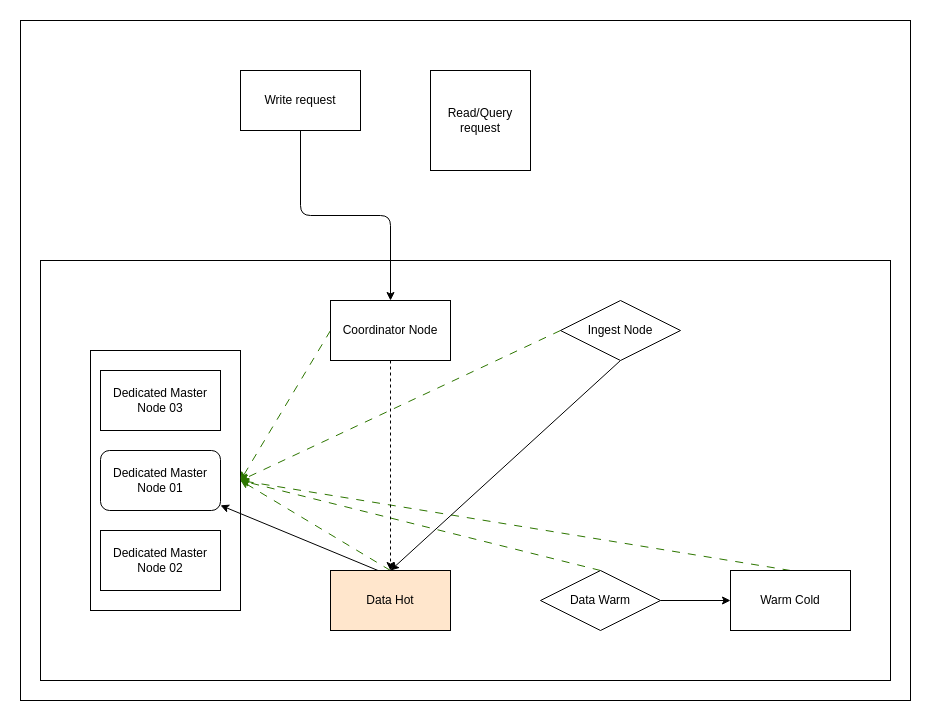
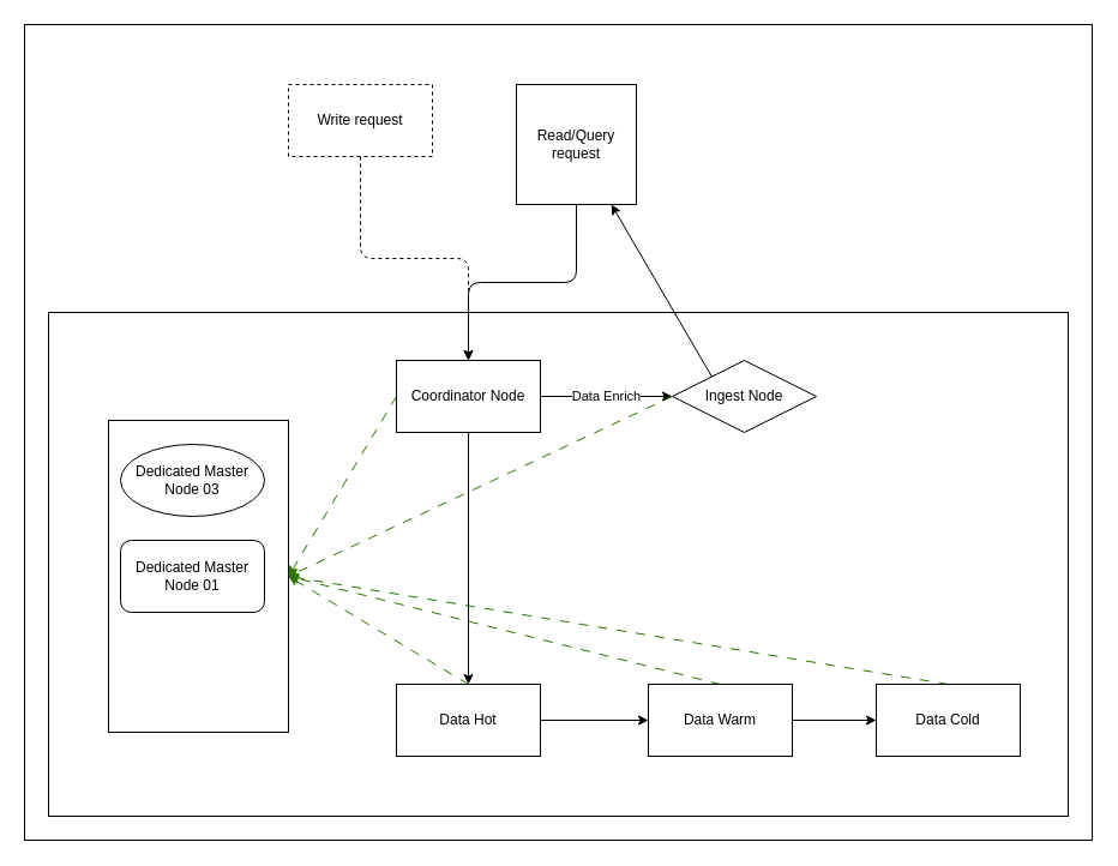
  <mxCell id="0" />
  <mxCell id="1" parent="0" />
  <mxCell id="2" value="" style="whiteSpace=wrap;html=1;align=right;" vertex="1" parent="1"><mxGeometry x="20" y="20" width="890" height="680" as="geometry" /></mxCell>
  <mxCell id="3" value="" style="whiteSpace=wrap;html=1;align=right;" parent="1" vertex="1"><mxGeometry x="40" y="260" width="850" height="420" as="geometry" /></mxCell>
  <mxCell id="4" value="" style="whiteSpace=wrap;html=1;" parent="1" vertex="1"><mxGeometry x="90" y="350" width="150" height="260" as="geometry" /></mxCell>
  <mxCell id="5" value="Dedicated Master Node 01" style="whiteSpace=wrap;html=1;rounded=1;" parent="1" vertex="1"><mxGeometry x="100" y="450" width="120" height="60" as="geometry" /></mxCell>
- <mxCell id="6" value="Dedicated Master Node 02" style="whiteSpace=wrap;html=1;" parent="1" vertex="1"><mxGeometry x="100" y="530" width="120" height="60" as="geometry" /></mxCell>
- <mxCell id="7" value="Dedicated Master Node 03" style="whiteSpace=wrap;html=1;" parent="1" vertex="1"><mxGeometry x="100" y="370" width="120" height="60" as="geometry" /></mxCell>
- <mxCell id="8" style="edgeStyle=none;html=1;exitX=1;exitY=0.5;exitDx=0;exitDy=0;" parent="1" source="10" target="5" edge="1"><mxGeometry relative="1" as="geometry" /></mxCell>
+ <mxCell id="7" value="Dedicated Master Node 03" style="ellipse;whiteSpace=wrap;html=1;" parent="1" vertex="1"><mxGeometry x="100" y="370" width="120" height="60" as="geometry" /></mxCell>
+ <mxCell id="8" style="edgeStyle=none;html=1;exitX=1;exitY=0.5;exitDx=0;exitDy=0;entryX=0;entryY=0.5;entryDx=0;entryDy=0;" parent="1" source="10" target="13" edge="1"><mxGeometry relative="1" as="geometry" /></mxCell>
  <mxCell id="9" style="edgeStyle=none;html=1;exitX=0.5;exitY=0;exitDx=0;exitDy=0;entryX=1;entryY=0.5;entryDx=0;entryDy=0;dashed=1;dashPattern=8 8;fillColor=#60a917;strokeColor=#2D7600;" parent="1" source="10" target="4" edge="1"><mxGeometry relative="1" as="geometry" /></mxCell>
- <mxCell id="10" value="Data Hot" style="whiteSpace=wrap;html=1;fillColor=#ffe6cc;" parent="1" vertex="1"><mxGeometry x="330" y="570" width="120" height="60" as="geometry" /></mxCell>
+ <mxCell id="10" value="Data Hot" style="whiteSpace=wrap;html=1;" parent="1" vertex="1"><mxGeometry x="330" y="570" width="120" height="60" as="geometry" /></mxCell>
  <mxCell id="11" style="edgeStyle=none;html=1;exitX=1;exitY=0.5;exitDx=0;exitDy=0;entryX=0;entryY=0.5;entryDx=0;entryDy=0;" parent="1" source="13" target="15" edge="1"><mxGeometry relative="1" as="geometry" /></mxCell>
  <mxCell id="12" style="edgeStyle=none;html=1;exitX=0.5;exitY=0;exitDx=0;exitDy=0;entryX=1;entryY=0.5;entryDx=0;entryDy=0;dashed=1;dashPattern=8 8;fillColor=#60a917;strokeColor=#2D7600;" parent="1" source="13" target="4" edge="1"><mxGeometry relative="1" as="geometry" /></mxCell>
- <mxCell id="13" value="Data Warm" style="rhombus;whiteSpace=wrap;html=1;" parent="1" vertex="1"><mxGeometry x="540" y="570" width="120" height="60" as="geometry" /></mxCell>
+ <mxCell id="13" value="Data Warm" style="whiteSpace=wrap;html=1;" parent="1" vertex="1"><mxGeometry x="540" y="570" width="120" height="60" as="geometry" /></mxCell>
  <mxCell id="14" style="edgeStyle=none;html=1;exitX=0.5;exitY=0;exitDx=0;exitDy=0;dashed=1;dashPattern=8 8;entryX=1;entryY=0.5;entryDx=0;entryDy=0;fillColor=#60a917;strokeColor=#2D7600;" parent="1" source="15" target="4" edge="1"><mxGeometry relative="1" as="geometry"><mxPoint x="230" y="480" as="targetPoint" /></mxGeometry></mxCell>
- <mxCell id="15" value="Warm Cold" style="whiteSpace=wrap;html=1;" parent="1" vertex="1"><mxGeometry x="730" y="570" width="120" height="60" as="geometry" /></mxCell>
- <mxCell id="17" style="edgeStyle=none;html=1;exitX=0.5;exitY=1;exitDx=0;exitDy=0;entryX=0.5;entryY=0;entryDx=0;entryDy=0;dashed=1;" parent="1" source="19" target="10" edge="1"><mxGeometry relative="1" as="geometry" /></mxCell>
+ <mxCell id="15" value="Data Cold" style="whiteSpace=wrap;html=1;" parent="1" vertex="1"><mxGeometry x="730" y="570" width="120" height="60" as="geometry" /></mxCell>
+ <mxCell id="16" value="Data Enrich" style="edgeStyle=none;html=1;exitX=1;exitY=0.5;exitDx=0;exitDy=0;entryX=0;entryY=0.5;entryDx=0;entryDy=0;" parent="1" source="19" target="22" edge="1"><mxGeometry relative="1" as="geometry" /></mxCell>
+ <mxCell id="17" style="edgeStyle=none;html=1;exitX=0.5;exitY=1;exitDx=0;exitDy=0;entryX=0.5;entryY=0;entryDx=0;entryDy=0;" parent="1" source="19" target="10" edge="1"><mxGeometry relative="1" as="geometry" /></mxCell>
  <mxCell id="18" style="edgeStyle=none;html=1;exitX=0;exitY=0.5;exitDx=0;exitDy=0;entryX=1;entryY=0.5;entryDx=0;entryDy=0;dashed=1;dashPattern=8 8;fillColor=#60a917;strokeColor=#2D7600;" parent="1" source="19" target="4" edge="1"><mxGeometry relative="1" as="geometry" /></mxCell>
  <mxCell id="19" value="Coordinator Node" style="whiteSpace=wrap;html=1;" parent="1" vertex="1"><mxGeometry x="330" y="300" width="120" height="60" as="geometry" /></mxCell>
- <mxCell id="20" style="edgeStyle=none;html=1;exitX=0.5;exitY=1;exitDx=0;exitDy=0;entryX=0.5;entryY=0;entryDx=0;entryDy=0;" parent="1" source="22" target="10" edge="1"><mxGeometry relative="1" as="geometry" /></mxCell>
+ <mxCell id="20" style="edgeStyle=none;html=1;exitX=0.5;exitY=1;exitDx=0;exitDy=0;" parent="1" source="22" target="26" edge="1"><mxGeometry relative="1" as="geometry" /></mxCell>
  <mxCell id="21" style="edgeStyle=none;html=1;exitX=0;exitY=0.5;exitDx=0;exitDy=0;entryX=1;entryY=0.5;entryDx=0;entryDy=0;dashed=1;dashPattern=8 8;fillColor=#60a917;strokeColor=#2D7600;" parent="1" source="22" target="4" edge="1"><mxGeometry relative="1" as="geometry" /></mxCell>
  <mxCell id="22" value="Ingest Node" style="rhombus;whiteSpace=wrap;html=1;" parent="1" vertex="1"><mxGeometry x="560" y="300" width="120" height="60" as="geometry" /></mxCell>
- <mxCell id="23" style="edgeStyle=orthogonalEdgeStyle;html=1;exitX=0.5;exitY=1;exitDx=0;exitDy=0;entryX=0.5;entryY=0;entryDx=0;entryDy=0;" parent="1" source="24" target="19" edge="1"><mxGeometry relative="1" as="geometry" /></mxCell>
- <mxCell id="24" value="Write request" style="whiteSpace=wrap;html=1;" parent="1" vertex="1"><mxGeometry x="240" y="70" width="120" height="60" as="geometry" /></mxCell>
+ <mxCell id="23" style="edgeStyle=orthogonalEdgeStyle;html=1;exitX=0.5;exitY=1;exitDx=0;exitDy=0;entryX=0.5;entryY=0;entryDx=0;entryDy=0;dashed=1;" parent="1" source="24" target="19" edge="1"><mxGeometry relative="1" as="geometry" /></mxCell>
+ <mxCell id="24" value="Write request" style="whiteSpace=wrap;html=1;dashed=1;" parent="1" vertex="1"><mxGeometry x="240" y="70" width="120" height="60" as="geometry" /></mxCell>
+ <mxCell id="25" style="edgeStyle=orthogonalEdgeStyle;html=1;exitX=0.5;exitY=1;exitDx=0;exitDy=0;entryX=0.5;entryY=0;entryDx=0;entryDy=0;" parent="1" source="26" target="19" edge="1"><mxGeometry relative="1" as="geometry" /></mxCell>
  <mxCell id="26" value="Read/Query request" style="whiteSpace=wrap;html=1;" parent="1" vertex="1"><mxGeometry x="430" y="70" width="100" height="100" as="geometry" /></mxCell>
